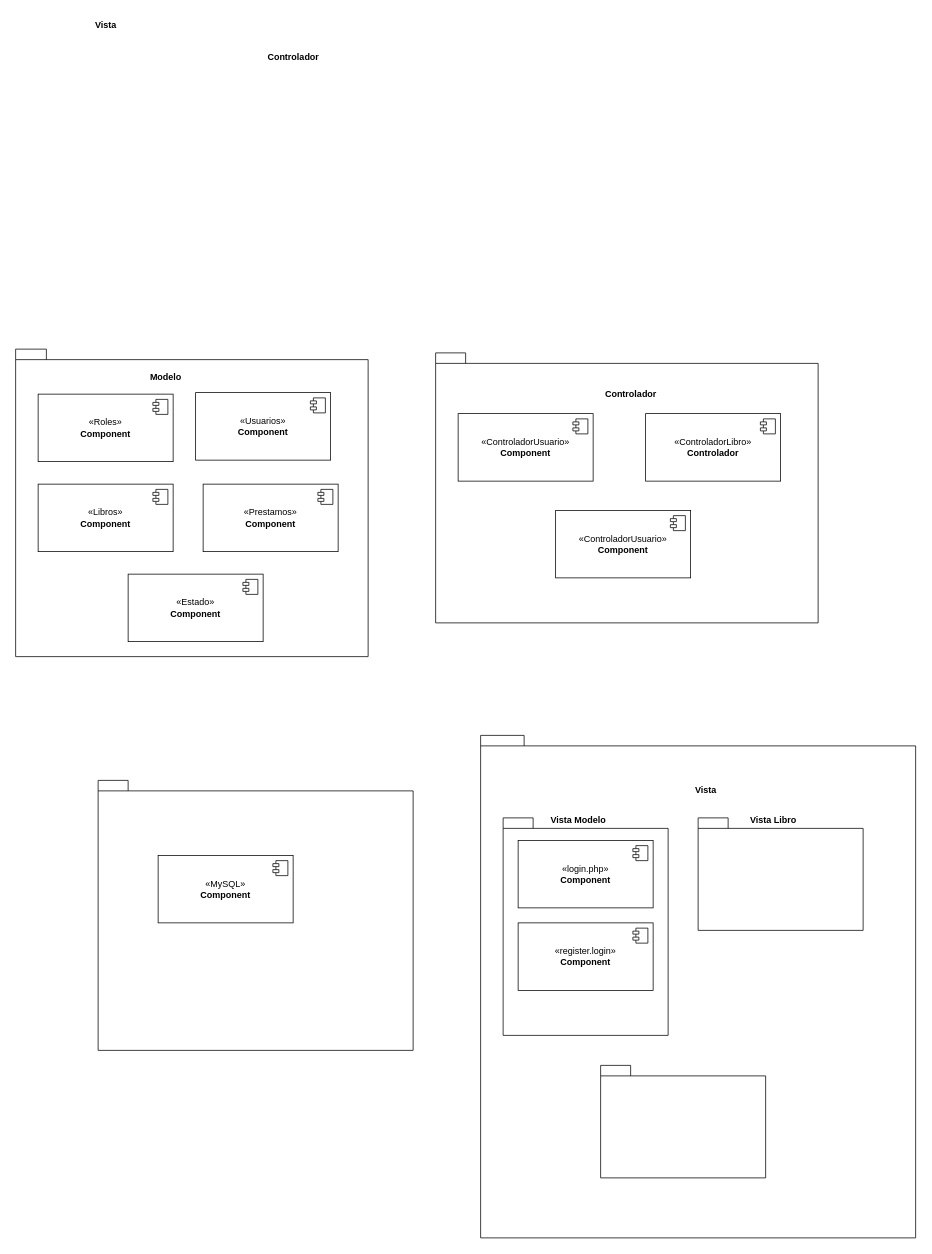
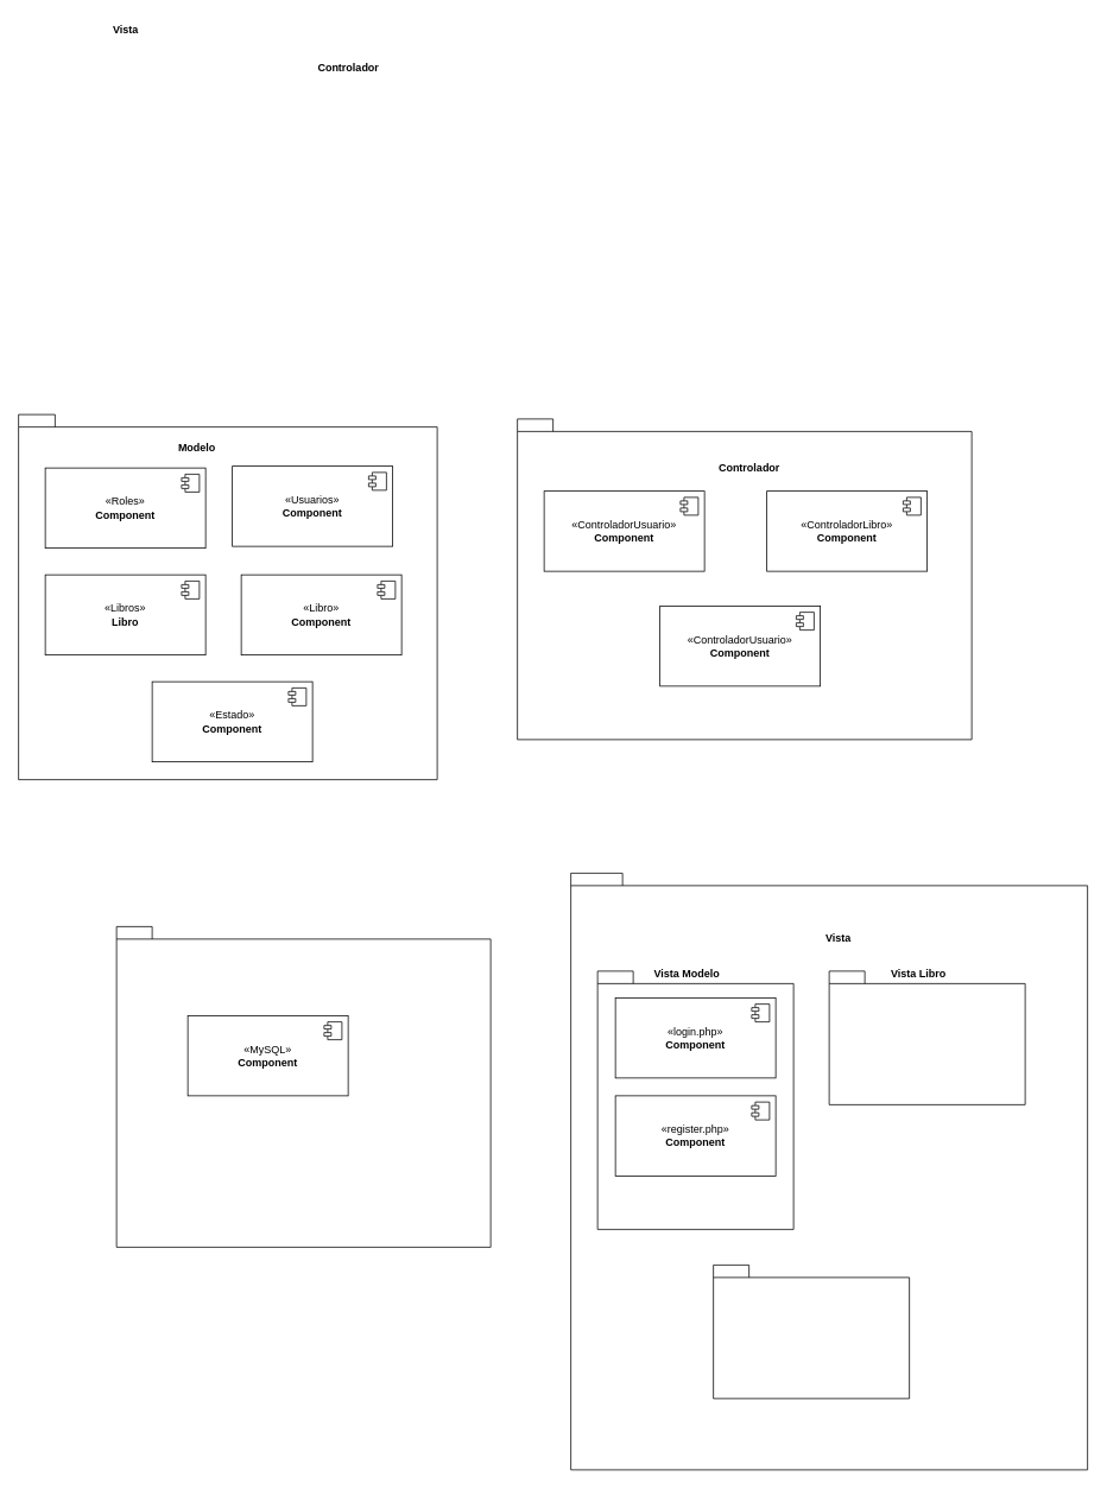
  <mxCell id="0" />
  <mxCell id="1" parent="0" />
  <mxCell id="2" value="Vista" style="text;align=center;fontStyle=1;verticalAlign=middle;spacingLeft=3;spacingRight=3;strokeColor=none;rotatable=0;points=[[0,0.5],[1,0.5]];portConstraint=eastwest;html=1;" parent="1" vertex="1"><mxGeometry x="100" y="20" width="80" height="26" as="geometry" /></mxCell>
  <mxCell id="3" value="Modelo" style="text;align=center;fontStyle=1;verticalAlign=middle;spacingLeft=3;spacingRight=3;strokeColor=none;rotatable=0;points=[[0,0.5],[1,0.5]];portConstraint=eastwest;html=1;" parent="1" vertex="1"><mxGeometry x="350" y="615" width="80" height="26" as="geometry" /></mxCell>
  <mxCell id="4" value="Controlador" style="text;align=center;fontStyle=1;verticalAlign=middle;spacingLeft=3;spacingRight=3;strokeColor=none;rotatable=0;points=[[0,0.5],[1,0.5]];portConstraint=eastwest;html=1;" parent="1" vertex="1"><mxGeometry x="350" y="63" width="80" height="26" as="geometry" /></mxCell>
  <mxCell id="5" value="" style="shape=folder;fontStyle=1;spacingTop=10;tabWidth=40;tabHeight=14;tabPosition=left;html=1;whiteSpace=wrap;" vertex="1" parent="1"><mxGeometry x="20" y="465" width="470" height="410" as="geometry" /></mxCell>
  <mxCell id="6" value="«Roles»&lt;br&gt;&lt;b&gt;Component&lt;/b&gt;" style="html=1;dropTarget=0;whiteSpace=wrap;" vertex="1" parent="1"><mxGeometry x="50" y="525" width="180" height="90" as="geometry" /></mxCell>
  <mxCell id="7" value="" style="shape=module;jettyWidth=8;jettyHeight=4;" vertex="1" parent="6"><mxGeometry x="1" width="20" height="20" relative="1" as="geometry"><mxPoint x="-27" y="7" as="offset" /></mxGeometry></mxCell>
  <mxCell id="8" value="" style="shape=folder;fontStyle=1;spacingTop=10;tabWidth=40;tabHeight=14;tabPosition=left;html=1;whiteSpace=wrap;" vertex="1" parent="1"><mxGeometry x="580" y="470" width="510" height="360" as="geometry" /></mxCell>
  <mxCell id="9" value="«ControladorUsuario»&lt;br&gt;&lt;b&gt;Component&lt;/b&gt;" style="html=1;dropTarget=0;whiteSpace=wrap;" vertex="1" parent="1"><mxGeometry x="610" y="551" width="180" height="90" as="geometry" /></mxCell>
  <mxCell id="10" value="" style="shape=module;jettyWidth=8;jettyHeight=4;" vertex="1" parent="9"><mxGeometry x="1" width="20" height="20" relative="1" as="geometry"><mxPoint x="-27" y="7" as="offset" /></mxGeometry></mxCell>
  <mxCell id="11" value="" style="shape=folder;fontStyle=1;spacingTop=10;tabWidth=40;tabHeight=14;tabPosition=left;html=1;whiteSpace=wrap;" vertex="1" parent="1"><mxGeometry x="640" y="980" width="580" height="670" as="geometry" /></mxCell>
  <mxCell id="12" value="Modelo" style="text;align=center;fontStyle=1;verticalAlign=middle;spacingLeft=3;spacingRight=3;strokeColor=none;rotatable=0;points=[[0,0.5],[1,0.5]];portConstraint=eastwest;html=1;" vertex="1" parent="1"><mxGeometry x="180" y="489" width="80" height="26" as="geometry" /></mxCell>
  <mxCell id="13" value="Controlador" style="text;align=center;fontStyle=1;verticalAlign=middle;spacingLeft=3;spacingRight=3;strokeColor=none;rotatable=0;points=[[0,0.5],[1,0.5]];portConstraint=eastwest;html=1;" vertex="1" parent="1"><mxGeometry x="800" y="512" width="80" height="26" as="geometry" /></mxCell>
  <mxCell id="14" value="Vista" style="text;align=center;fontStyle=1;verticalAlign=middle;spacingLeft=3;spacingRight=3;strokeColor=none;rotatable=0;points=[[0,0.5],[1,0.5]];portConstraint=eastwest;html=1;" vertex="1" parent="1"><mxGeometry x="900" y="1040" width="80" height="26" as="geometry" /></mxCell>
  <mxCell id="15" value="«Usuarios»&lt;br&gt;&lt;b&gt;Component&lt;/b&gt;" style="html=1;dropTarget=0;whiteSpace=wrap;" vertex="1" parent="1"><mxGeometry x="260" y="523" width="180" height="90" as="geometry" /></mxCell>
  <mxCell id="16" value="" style="shape=module;jettyWidth=8;jettyHeight=4;" vertex="1" parent="15"><mxGeometry x="1" width="20" height="20" relative="1" as="geometry"><mxPoint x="-27" y="7" as="offset" /></mxGeometry></mxCell>
- <mxCell id="17" value="«Libros»&lt;br&gt;&lt;b&gt;Component&lt;/b&gt;" style="html=1;dropTarget=0;whiteSpace=wrap;" vertex="1" parent="1"><mxGeometry x="50" y="645" width="180" height="90" as="geometry" /></mxCell>
+ <mxCell id="17" value="«Libros»&lt;br&gt;&lt;b&gt;Libro&lt;/b&gt;" style="html=1;dropTarget=0;whiteSpace=wrap;" vertex="1" parent="1"><mxGeometry x="50" y="645" width="180" height="90" as="geometry" /></mxCell>
  <mxCell id="18" value="" style="shape=module;jettyWidth=8;jettyHeight=4;" vertex="1" parent="17"><mxGeometry x="1" width="20" height="20" relative="1" as="geometry"><mxPoint x="-27" y="7" as="offset" /></mxGeometry></mxCell>
- <mxCell id="19" value="«Prestamos»&lt;br&gt;&lt;b&gt;Component&lt;/b&gt;" style="html=1;dropTarget=0;whiteSpace=wrap;" vertex="1" parent="1"><mxGeometry x="270" y="645" width="180" height="90" as="geometry" /></mxCell>
+ <mxCell id="19" value="«Libro»&lt;br&gt;&lt;b&gt;Component&lt;/b&gt;" style="html=1;dropTarget=0;whiteSpace=wrap;" vertex="1" parent="1"><mxGeometry x="270" y="645" width="180" height="90" as="geometry" /></mxCell>
  <mxCell id="20" value="" style="shape=module;jettyWidth=8;jettyHeight=4;" vertex="1" parent="19"><mxGeometry x="1" width="20" height="20" relative="1" as="geometry"><mxPoint x="-27" y="7" as="offset" /></mxGeometry></mxCell>
  <mxCell id="21" value="«Estado»&lt;br&gt;&lt;b&gt;Component&lt;/b&gt;" style="html=1;dropTarget=0;whiteSpace=wrap;" vertex="1" parent="1"><mxGeometry x="170" y="765" width="180" height="90" as="geometry" /></mxCell>
  <mxCell id="22" value="" style="shape=module;jettyWidth=8;jettyHeight=4;" vertex="1" parent="21"><mxGeometry x="1" width="20" height="20" relative="1" as="geometry"><mxPoint x="-27" y="7" as="offset" /></mxGeometry></mxCell>
- <mxCell id="23" value="«ControladorLibro»&lt;br&gt;&lt;b&gt;Controlador&lt;/b&gt;" style="html=1;dropTarget=0;whiteSpace=wrap;" vertex="1" parent="1"><mxGeometry x="860" y="551" width="180" height="90" as="geometry" /></mxCell>
+ <mxCell id="23" value="«ControladorLibro»&lt;br&gt;&lt;b&gt;Component&lt;/b&gt;" style="html=1;dropTarget=0;whiteSpace=wrap;" vertex="1" parent="1"><mxGeometry x="860" y="551" width="180" height="90" as="geometry" /></mxCell>
  <mxCell id="24" value="" style="shape=module;jettyWidth=8;jettyHeight=4;" vertex="1" parent="23"><mxGeometry x="1" width="20" height="20" relative="1" as="geometry"><mxPoint x="-27" y="7" as="offset" /></mxGeometry></mxCell>
  <mxCell id="25" value="«ControladorUsuario»&lt;br&gt;&lt;b&gt;Component&lt;/b&gt;" style="html=1;dropTarget=0;whiteSpace=wrap;" vertex="1" parent="1"><mxGeometry x="740" y="680" width="180" height="90" as="geometry" /></mxCell>
  <mxCell id="26" value="" style="shape=module;jettyWidth=8;jettyHeight=4;" vertex="1" parent="25"><mxGeometry x="1" width="20" height="20" relative="1" as="geometry"><mxPoint x="-27" y="7" as="offset" /></mxGeometry></mxCell>
  <mxCell id="27" value="" style="shape=folder;fontStyle=1;spacingTop=10;tabWidth=40;tabHeight=14;tabPosition=left;html=1;whiteSpace=wrap;" vertex="1" parent="1"><mxGeometry x="130" y="1040" width="420" height="360" as="geometry" /></mxCell>
  <mxCell id="28" value="«MySQL»&lt;br&gt;&lt;b&gt;Component&lt;/b&gt;" style="html=1;dropTarget=0;whiteSpace=wrap;" vertex="1" parent="1"><mxGeometry x="210" y="1140" width="180" height="90" as="geometry" /></mxCell>
  <mxCell id="29" value="" style="shape=module;jettyWidth=8;jettyHeight=4;" vertex="1" parent="28"><mxGeometry x="1" width="20" height="20" relative="1" as="geometry"><mxPoint x="-27" y="7" as="offset" /></mxGeometry></mxCell>
  <mxCell id="30" value="" style="shape=folder;fontStyle=1;spacingTop=10;tabWidth=40;tabHeight=14;tabPosition=left;html=1;whiteSpace=wrap;" vertex="1" parent="1"><mxGeometry x="670" y="1090" width="220" height="290" as="geometry" /></mxCell>
  <mxCell id="31" value="" style="shape=folder;fontStyle=1;spacingTop=10;tabWidth=40;tabHeight=14;tabPosition=left;html=1;whiteSpace=wrap;" vertex="1" parent="1"><mxGeometry x="930" y="1090" width="220" height="150" as="geometry" /></mxCell>
  <mxCell id="32" value="" style="shape=folder;fontStyle=1;spacingTop=10;tabWidth=40;tabHeight=14;tabPosition=left;html=1;whiteSpace=wrap;" vertex="1" parent="1"><mxGeometry x="800" y="1420" width="220" height="150" as="geometry" /></mxCell>
  <mxCell id="33" value="Vista Modelo" style="text;align=center;fontStyle=1;verticalAlign=middle;spacingLeft=3;spacingRight=3;strokeColor=none;rotatable=0;points=[[0,0.5],[1,0.5]];portConstraint=eastwest;html=1;" vertex="1" parent="1"><mxGeometry x="730" y="1080" width="80" height="26" as="geometry" /></mxCell>
  <mxCell id="34" value="Vista Libro" style="text;align=center;fontStyle=1;verticalAlign=middle;spacingLeft=3;spacingRight=3;strokeColor=none;rotatable=0;points=[[0,0.5],[1,0.5]];portConstraint=eastwest;html=1;" vertex="1" parent="1"><mxGeometry x="990" y="1080" width="80" height="26" as="geometry" /></mxCell>
  <mxCell id="35" value="«login.php»&lt;br&gt;&lt;b&gt;Component&lt;/b&gt;" style="html=1;dropTarget=0;whiteSpace=wrap;" vertex="1" parent="1"><mxGeometry x="690" y="1120" width="180" height="90" as="geometry" /></mxCell>
  <mxCell id="36" value="" style="shape=module;jettyWidth=8;jettyHeight=4;" vertex="1" parent="35"><mxGeometry x="1" width="20" height="20" relative="1" as="geometry"><mxPoint x="-27" y="7" as="offset" /></mxGeometry></mxCell>
- <mxCell id="37" value="«register.login»&lt;br&gt;&lt;b&gt;Component&lt;/b&gt;" style="html=1;dropTarget=0;whiteSpace=wrap;" vertex="1" parent="1"><mxGeometry x="690" y="1230" width="180" height="90" as="geometry" /></mxCell>
+ <mxCell id="37" value="«register.php»&lt;br&gt;&lt;b&gt;Component&lt;/b&gt;" style="html=1;dropTarget=0;whiteSpace=wrap;" vertex="1" parent="1"><mxGeometry x="690" y="1230" width="180" height="90" as="geometry" /></mxCell>
  <mxCell id="38" value="" style="shape=module;jettyWidth=8;jettyHeight=4;" vertex="1" parent="37"><mxGeometry x="1" width="20" height="20" relative="1" as="geometry"><mxPoint x="-27" y="7" as="offset" /></mxGeometry></mxCell>
